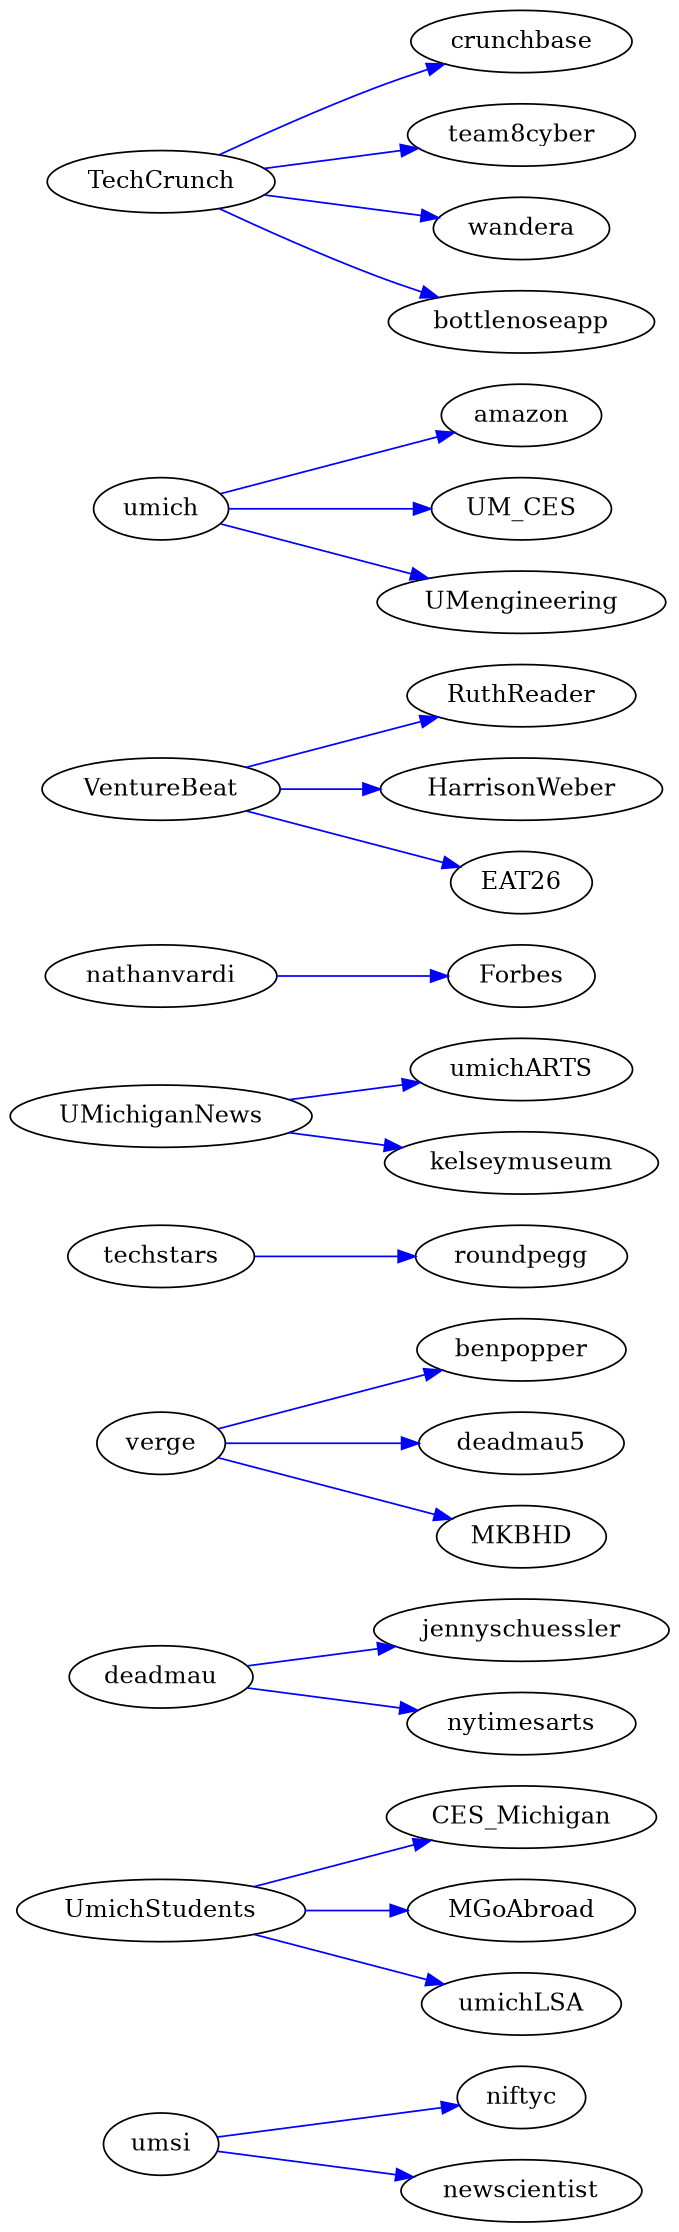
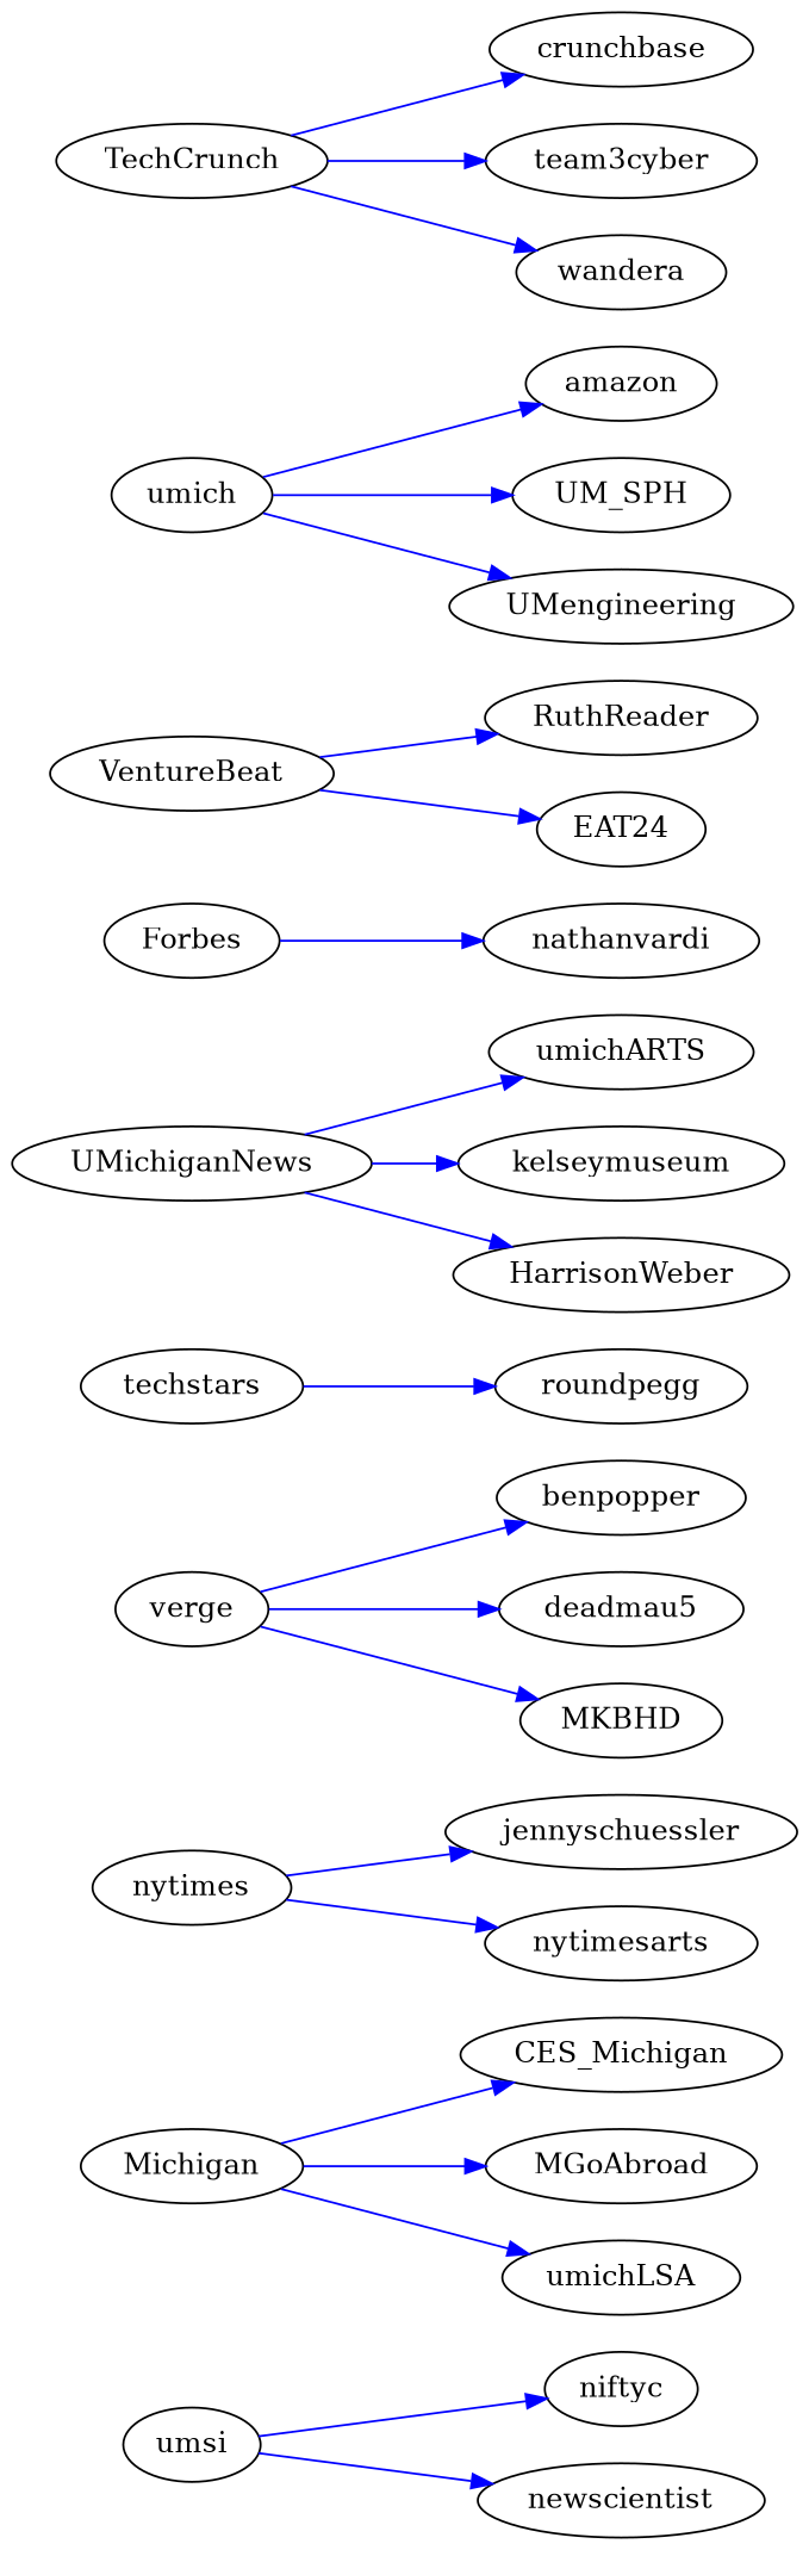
  digraph {
    rankdir=LR
    edge [color=blue]
    umsi
    niftyc
    newscientist
-   UmichStudents
+   UmichStudents [label=Michigan]
    CES_Michigan
    MGoAbroad
    umichLSA
-   nytimes [label=deadmau]
+   nytimes
    jennyschuessler
    nytimesarts
    verge
    benpopper
    deadmau5
    MKBHD
    techstars
    roundpegg
    UMichiganNews
    umichARTS
    kelseymuseum
    Forbes
    nathanvardi
    VentureBeat
    RuthReader
    HarrisonWeber
-   EAT24 [label=EAT26]
+   EAT24
    umich
    amazon
-   UM_SPH [label=UM_CES]
+   UM_SPH
    UMengineering
    TechCrunch
    crunchbase
-   team8cyber
+   team8cyber [label=team3cyber]
    wandera
-   bottlenoseapp
    umsi -> niftyc
    umsi -> newscientist
    UmichStudents -> CES_Michigan
    UmichStudents -> MGoAbroad
    UmichStudents -> umichLSA
    nytimes -> jennyschuessler
    nytimes -> nytimesarts
    verge -> benpopper
    verge -> deadmau5
    verge -> MKBHD
    techstars -> roundpegg
    UMichiganNews -> umichARTS
    UMichiganNews -> kelseymuseum
-   nathanvardi -> Forbes
+   Forbes -> nathanvardi
    VentureBeat -> RuthReader
-   VentureBeat -> HarrisonWeber
+   UMichiganNews -> HarrisonWeber
    VentureBeat -> EAT24
    umich -> amazon
    umich -> UM_SPH
    umich -> UMengineering
    TechCrunch -> crunchbase
    TechCrunch -> team8cyber
    TechCrunch -> wandera
-   TechCrunch -> bottlenoseapp
  }
